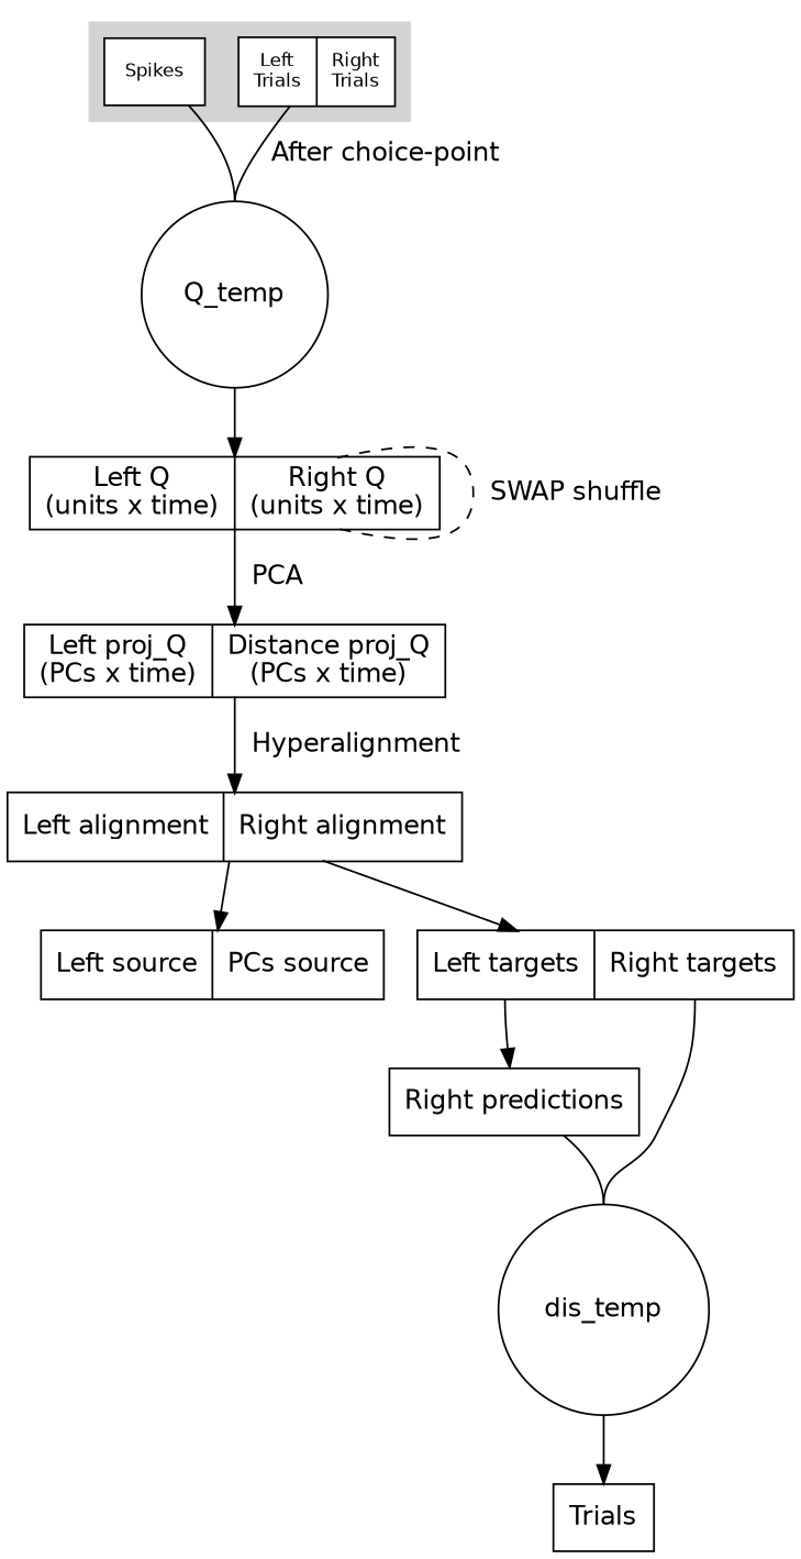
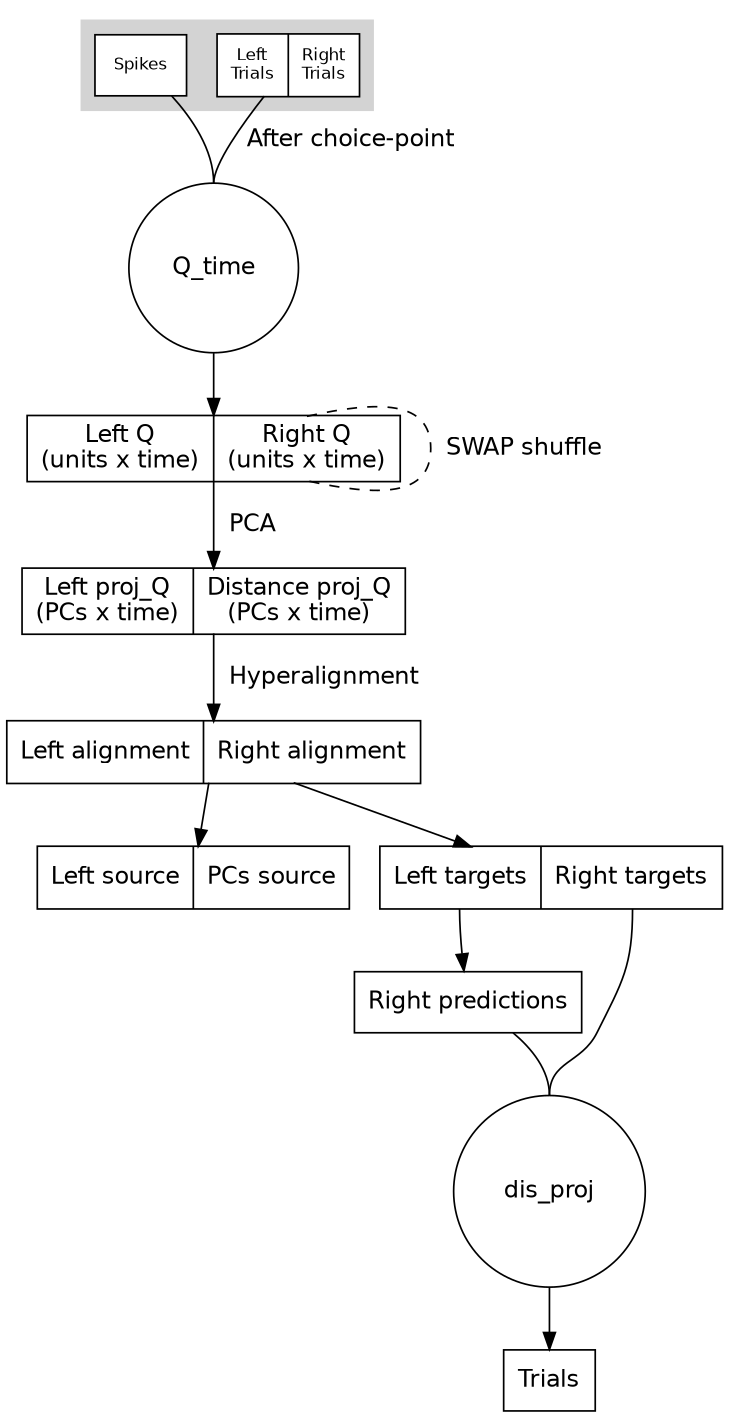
  digraph {
    fontname=Helvetica
    node [fontname=Helvetica shape=record]
    edge [fontname=Helvetica]
    n1 [color=black fillcolor=white fontsize=10 label=Spikes shape=rectangle style=filled]
    n2 [color=black fillcolor=white fontsize=10 label="<f0>Left\nTrials|<f1>Right\nTrials" style=filled]
-   Q_temp [height=.01 shape=circle width=.01]
+   Q_temp [height=.01 shape=circle width=.01 label=Q_time]
    n4 [label="<f0>Left Q\n(units x time)|<f1>Right Q\n(units x time)"]
    n5 [label="<f0>Left proj_Q\n(PCs x time)|<f1>Distance proj_Q\n(PCs x time)"]
    n6 [label="<f0>Left alignment\n|<f1>Right alignment\n"]
    n7 [label="<f0>Left source\n|<f1>PCs source\n"]
    n8 [label="<f0>Left targets\n|<f1>Right targets\n"]
    n9 [label="Right predictions" shape=rectangle]
-   dis_temp [height=.01 shape=circle width=.01]
+   dis_temp [height=.01 shape=circle width=.01 label=dis_proj]
    n11 [label=Trials shape=rectangle]
    subgraph cluster_1 {
      color=lightgrey
      style=filled
      n1
      n2
    }
    n1 -> Q_temp [arrowhead=none headport=n]
    n2 -> Q_temp [arrowhead=none headport=n label=" After choice-point"]
    Q_temp -> n4
    n4 -> n4 [arrowhead=none headport="f1:s" label="  SWAP shuffle" style=dashed tailport="f1:n"]
    n4 -> n5 [label="  PCA"]
    n5 -> n6 [label="  Hyperalignment"]
    n6 -> n7
    n6 -> n8
    n8 -> n9 [tailport=f0]
    n8 -> dis_temp [arrowhead=none headport=n tailport=f1]
    n9 -> dis_temp [arrowhead=none headport=n]
    dis_temp -> n11
  }
